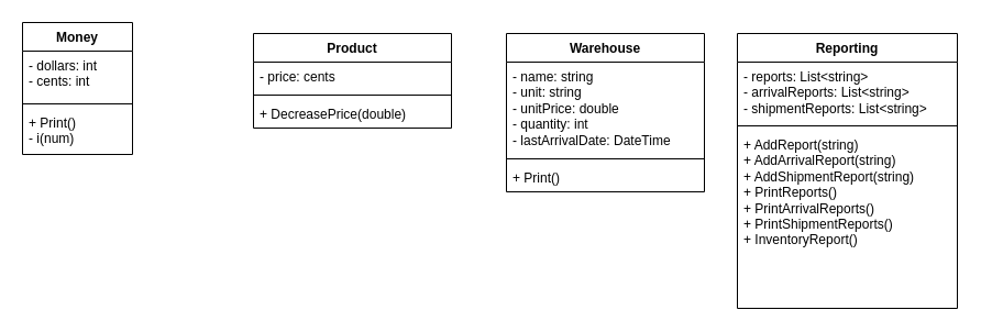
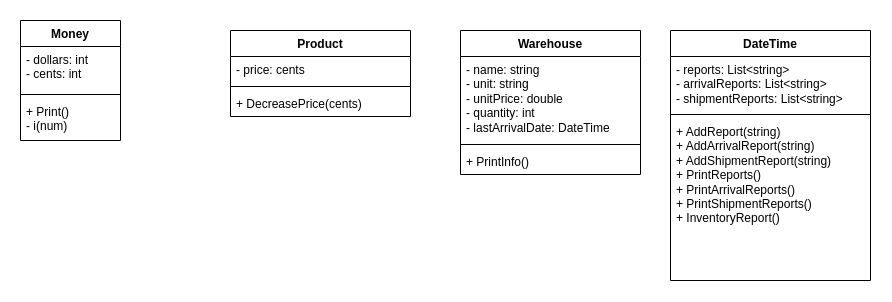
  <mxCell id="0" />
  <mxCell id="1" parent="0" />
  <mxCell id="2" value="Product" style="swimlane;fontStyle=1;align=center;verticalAlign=top;childLayout=stackLayout;horizontal=1;startSize=26;horizontalStack=0;resizeParent=1;resizeParentMax=0;resizeLast=0;collapsible=1;marginBottom=0;whiteSpace=wrap;html=1;" vertex="1" parent="1"><mxGeometry x="230" y="30" width="180" height="86" as="geometry" /></mxCell>
  <mxCell id="3" value="- price: cents" style="text;strokeColor=none;fillColor=none;align=left;verticalAlign=top;spacingLeft=4;spacingRight=4;overflow=hidden;rotatable=0;points=[[0,0.5],[1,0.5]];portConstraint=eastwest;whiteSpace=wrap;html=1;" vertex="1" parent="2"><mxGeometry y="26" width="180" height="26" as="geometry" /></mxCell>
  <mxCell id="4" value="" style="line;strokeWidth=1;fillColor=none;align=left;verticalAlign=middle;spacingTop=-1;spacingLeft=3;spacingRight=3;rotatable=0;labelPosition=right;points=[];portConstraint=eastwest;strokeColor=inherit;" vertex="1" parent="2"><mxGeometry y="52" width="180" height="8" as="geometry" /></mxCell>
- <mxCell id="5" value="+ DecreasePrice(double)" style="text;strokeColor=none;fillColor=none;align=left;verticalAlign=top;spacingLeft=4;spacingRight=4;overflow=hidden;rotatable=0;points=[[0,0.5],[1,0.5]];portConstraint=eastwest;whiteSpace=wrap;html=1;" vertex="1" parent="2"><mxGeometry y="60" width="180" height="26" as="geometry" /></mxCell>
+ <mxCell id="5" value="+ DecreasePrice(cents)" style="text;strokeColor=none;fillColor=none;align=left;verticalAlign=top;spacingLeft=4;spacingRight=4;overflow=hidden;rotatable=0;points=[[0,0.5],[1,0.5]];portConstraint=eastwest;whiteSpace=wrap;html=1;" vertex="1" parent="2"><mxGeometry y="60" width="180" height="26" as="geometry" /></mxCell>
  <mxCell id="6" value="Warehouse" style="swimlane;fontStyle=1;align=center;verticalAlign=top;childLayout=stackLayout;horizontal=1;startSize=26;horizontalStack=0;resizeParent=1;resizeParentMax=0;resizeLast=0;collapsible=1;marginBottom=0;whiteSpace=wrap;html=1;" vertex="1" parent="1"><mxGeometry x="460" y="30" width="180" height="144" as="geometry" /></mxCell>
  <mxCell id="7" value="- name: string&lt;div&gt;- unit: string&lt;/div&gt;&lt;div&gt;- unitPrice: double&lt;/div&gt;&lt;div&gt;- quantity: int&lt;/div&gt;&lt;div&gt;- lastArrivalDate: DateTime&lt;/div&gt;" style="text;strokeColor=none;fillColor=none;align=left;verticalAlign=top;spacingLeft=4;spacingRight=4;overflow=hidden;rotatable=0;points=[[0,0.5],[1,0.5]];portConstraint=eastwest;whiteSpace=wrap;html=1;" vertex="1" parent="6"><mxGeometry y="26" width="180" height="84" as="geometry" /></mxCell>
  <mxCell id="8" value="" style="line;strokeWidth=1;fillColor=none;align=left;verticalAlign=middle;spacingTop=-1;spacingLeft=3;spacingRight=3;rotatable=0;labelPosition=right;points=[];portConstraint=eastwest;strokeColor=inherit;" vertex="1" parent="6"><mxGeometry y="110" width="180" height="8" as="geometry" /></mxCell>
- <mxCell id="9" value="+ Print()" style="text;strokeColor=none;fillColor=none;align=left;verticalAlign=top;spacingLeft=4;spacingRight=4;overflow=hidden;rotatable=0;points=[[0,0.5],[1,0.5]];portConstraint=eastwest;whiteSpace=wrap;html=1;" vertex="1" parent="6"><mxGeometry y="118" width="180" height="26" as="geometry" /></mxCell>
- <mxCell id="10" value="Reporting" style="swimlane;fontStyle=1;align=center;verticalAlign=top;childLayout=stackLayout;horizontal=1;startSize=26;horizontalStack=0;resizeParent=1;resizeParentMax=0;resizeLast=0;collapsible=1;marginBottom=0;whiteSpace=wrap;html=1;" vertex="1" parent="1"><mxGeometry x="670" y="30" width="200" height="250" as="geometry" /></mxCell>
+ <mxCell id="9" value="+ PrintInfo()" style="text;strokeColor=none;fillColor=none;align=left;verticalAlign=top;spacingLeft=4;spacingRight=4;overflow=hidden;rotatable=0;points=[[0,0.5],[1,0.5]];portConstraint=eastwest;whiteSpace=wrap;html=1;" vertex="1" parent="6"><mxGeometry y="118" width="180" height="26" as="geometry" /></mxCell>
+ <mxCell id="10" value="DateTime" style="swimlane;fontStyle=1;align=center;verticalAlign=top;childLayout=stackLayout;horizontal=1;startSize=26;horizontalStack=0;resizeParent=1;resizeParentMax=0;resizeLast=0;collapsible=1;marginBottom=0;whiteSpace=wrap;html=1;" vertex="1" parent="1"><mxGeometry x="670" y="30" width="200" height="250" as="geometry" /></mxCell>
  <mxCell id="11" value="- reports: List&amp;lt;string&amp;gt;&lt;div&gt;- arrivalReports: Lis&lt;span style=&quot;background-color: initial;&quot;&gt;t&amp;lt;string&amp;gt;&lt;/span&gt;&lt;/div&gt;&lt;div&gt;- shipmentReports: List&lt;span style=&quot;background-color: initial;&quot;&gt;&amp;lt;string&amp;gt;&lt;/span&gt;&lt;/div&gt;&lt;div&gt;&lt;br&gt;&lt;/div&gt;" style="text;strokeColor=none;fillColor=none;align=left;verticalAlign=top;spacingLeft=4;spacingRight=4;overflow=hidden;rotatable=0;points=[[0,0.5],[1,0.5]];portConstraint=eastwest;whiteSpace=wrap;html=1;" vertex="1" parent="10"><mxGeometry y="26" width="200" height="54" as="geometry" /></mxCell>
  <mxCell id="12" value="" style="line;strokeWidth=1;fillColor=none;align=left;verticalAlign=middle;spacingTop=-1;spacingLeft=3;spacingRight=3;rotatable=0;labelPosition=right;points=[];portConstraint=eastwest;strokeColor=inherit;" vertex="1" parent="10"><mxGeometry y="80" width="200" height="8" as="geometry" /></mxCell>
  <mxCell id="13" value="+ AddReport(string)&lt;div&gt;+ AddArrivalReport(string)&lt;/div&gt;&lt;div&gt;+ AddShipmentReport(string)&lt;/div&gt;&lt;div&gt;+ PrintReports()&lt;/div&gt;&lt;div&gt;+ PrintArrivalReports()&lt;/div&gt;&lt;div&gt;+ PrintShipmentReports()&lt;/div&gt;&lt;div&gt;+ InventoryReport()&lt;/div&gt;" style="text;strokeColor=none;fillColor=none;align=left;verticalAlign=top;spacingLeft=4;spacingRight=4;overflow=hidden;rotatable=0;points=[[0,0.5],[1,0.5]];portConstraint=eastwest;whiteSpace=wrap;html=1;" vertex="1" parent="10"><mxGeometry y="88" width="200" height="162" as="geometry" /></mxCell>
  <mxCell id="14" value="Money" style="swimlane;fontStyle=1;align=center;verticalAlign=top;childLayout=stackLayout;horizontal=1;startSize=26;horizontalStack=0;resizeParent=1;resizeParentMax=0;resizeLast=0;collapsible=1;marginBottom=0;whiteSpace=wrap;html=1;" vertex="1" parent="1"><mxGeometry x="20" y="20" width="100" height="120" as="geometry" /></mxCell>
  <mxCell id="15" value="- dollars: int&lt;div&gt;- cents: int&lt;/div&gt;" style="text;strokeColor=none;fillColor=none;align=left;verticalAlign=top;spacingLeft=4;spacingRight=4;overflow=hidden;rotatable=0;points=[[0,0.5],[1,0.5]];portConstraint=eastwest;whiteSpace=wrap;html=1;" vertex="1" parent="14"><mxGeometry y="26" width="100" height="44" as="geometry" /></mxCell>
  <mxCell id="16" value="" style="line;strokeWidth=1;fillColor=none;align=left;verticalAlign=middle;spacingTop=-1;spacingLeft=3;spacingRight=3;rotatable=0;labelPosition=right;points=[];portConstraint=eastwest;strokeColor=inherit;" vertex="1" parent="14"><mxGeometry y="70" width="100" height="8" as="geometry" /></mxCell>
  <mxCell id="17" value="+ Print()&lt;div&gt;- i(num)&lt;/div&gt;" style="text;strokeColor=none;fillColor=none;align=left;verticalAlign=top;spacingLeft=4;spacingRight=4;overflow=hidden;rotatable=0;points=[[0,0.5],[1,0.5]];portConstraint=eastwest;whiteSpace=wrap;html=1;" vertex="1" parent="14"><mxGeometry y="78" width="100" height="42" as="geometry" /></mxCell>
